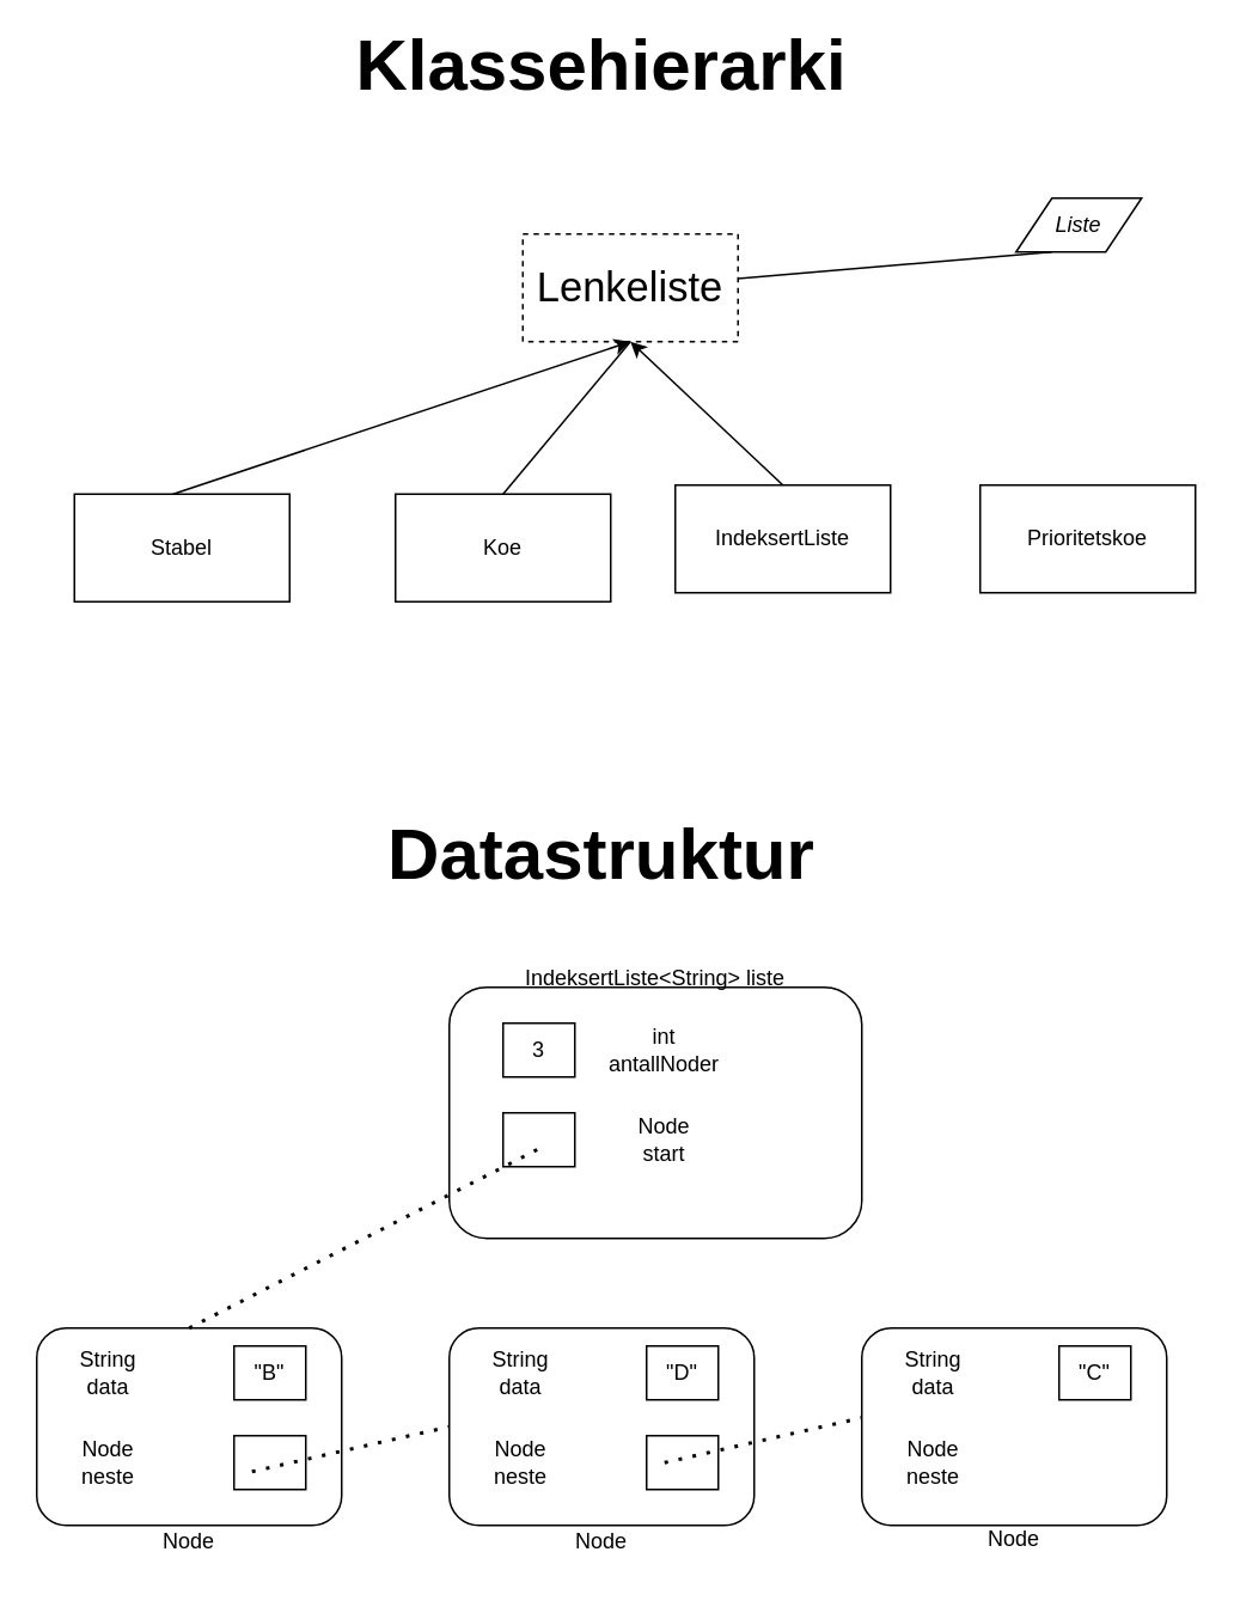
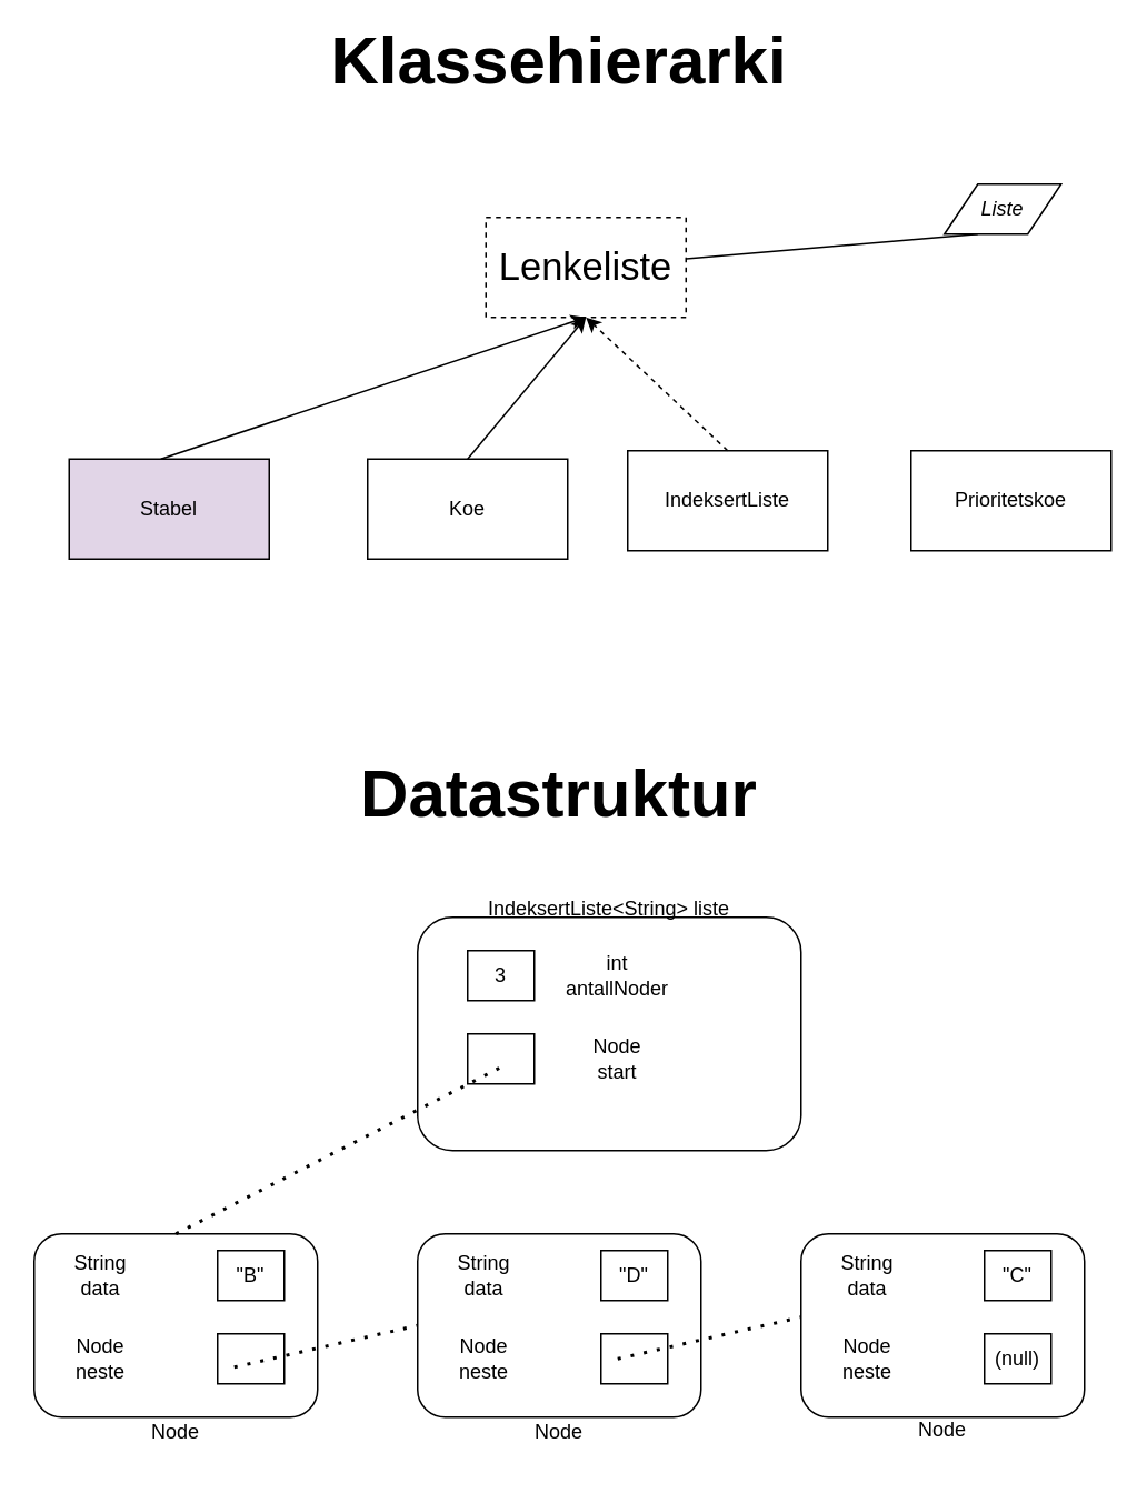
  <mxCell id="0" />
  <mxCell id="1" parent="0" />
  <mxCell id="2" value="" style="rounded=1;whiteSpace=wrap;html=1;" vertex="1" parent="1"><mxGeometry x="250" y="550" width="230" height="140" as="geometry" /></mxCell>
  <mxCell id="3" value="3" style="rounded=0;whiteSpace=wrap;html=1;" vertex="1" parent="1"><mxGeometry x="280" y="570" width="40" height="30" as="geometry" /></mxCell>
  <mxCell id="4" value="int antallNoder" style="text;html=1;strokeColor=none;fillColor=none;align=center;verticalAlign=middle;whiteSpace=wrap;rounded=0;" vertex="1" parent="1"><mxGeometry x="340" y="570" width="60" height="30" as="geometry" /></mxCell>
  <mxCell id="5" value="" style="rounded=0;whiteSpace=wrap;html=1;" vertex="1" parent="1"><mxGeometry x="280" y="620" width="40" height="30" as="geometry" /></mxCell>
  <mxCell id="6" value="&lt;div&gt;Node&lt;/div&gt;&lt;div&gt;start&lt;br&gt;&lt;/div&gt;" style="text;html=1;strokeColor=none;fillColor=none;align=center;verticalAlign=middle;whiteSpace=wrap;rounded=0;" vertex="1" parent="1"><mxGeometry x="340" y="620" width="60" height="30" as="geometry" /></mxCell>
  <mxCell id="7" value="IndeksertListe&amp;lt;String&amp;gt; liste" style="text;html=1;strokeColor=none;fillColor=none;align=center;verticalAlign=middle;whiteSpace=wrap;rounded=0;" vertex="1" parent="1"><mxGeometry x="282" y="530" width="166" height="30" as="geometry" /></mxCell>
  <mxCell id="8" value="" style="rounded=1;whiteSpace=wrap;html=1;" vertex="1" parent="1"><mxGeometry x="20" y="740" width="170" height="110" as="geometry" /></mxCell>
  <mxCell id="9" value="&quot;B&quot;" style="rounded=0;whiteSpace=wrap;html=1;" vertex="1" parent="1"><mxGeometry x="130" y="750" width="40" height="30" as="geometry" /></mxCell>
  <mxCell id="10" value="" style="rounded=0;whiteSpace=wrap;html=1;fillColor=none;" vertex="1" parent="1"><mxGeometry x="130" y="800" width="40" height="30" as="geometry" /></mxCell>
  <mxCell id="11" value="&lt;div&gt;String&lt;/div&gt;&lt;div&gt;data&lt;br&gt;&lt;/div&gt;" style="text;html=1;strokeColor=none;fillColor=none;align=center;verticalAlign=middle;whiteSpace=wrap;rounded=0;" vertex="1" parent="1"><mxGeometry x="30" y="750" width="60" height="30" as="geometry" /></mxCell>
  <mxCell id="12" value="&lt;div&gt;Node&lt;/div&gt;&lt;div&gt;neste&lt;br&gt;&lt;/div&gt;" style="text;html=1;strokeColor=none;fillColor=none;align=center;verticalAlign=middle;whiteSpace=wrap;rounded=0;" vertex="1" parent="1"><mxGeometry x="30" y="800" width="60" height="30" as="geometry" /></mxCell>
  <mxCell id="13" value="" style="rounded=1;whiteSpace=wrap;html=1;" vertex="1" parent="1"><mxGeometry x="250" y="740" width="170" height="110" as="geometry" /></mxCell>
  <mxCell id="14" value="&quot;D&quot;" style="rounded=0;whiteSpace=wrap;html=1;" vertex="1" parent="1"><mxGeometry x="360" y="750" width="40" height="30" as="geometry" /></mxCell>
  <mxCell id="15" value="" style="rounded=0;whiteSpace=wrap;html=1;" vertex="1" parent="1"><mxGeometry x="360" y="800" width="40" height="30" as="geometry" /></mxCell>
  <mxCell id="16" value="&lt;div&gt;String&lt;/div&gt;&lt;div&gt;data&lt;br&gt;&lt;/div&gt;" style="text;html=1;strokeColor=none;fillColor=none;align=center;verticalAlign=middle;whiteSpace=wrap;rounded=0;" vertex="1" parent="1"><mxGeometry x="260" y="750" width="60" height="30" as="geometry" /></mxCell>
  <mxCell id="17" value="&lt;div&gt;Node&lt;/div&gt;&lt;div&gt;neste&lt;br&gt;&lt;/div&gt;" style="text;html=1;strokeColor=none;fillColor=none;align=center;verticalAlign=middle;whiteSpace=wrap;rounded=0;" vertex="1" parent="1"><mxGeometry x="260" y="800" width="60" height="30" as="geometry" /></mxCell>
  <mxCell id="18" value="" style="rounded=1;whiteSpace=wrap;html=1;" vertex="1" parent="1"><mxGeometry x="480" y="740" width="170" height="110" as="geometry" /></mxCell>
  <mxCell id="19" value="&quot;C&quot;" style="rounded=0;whiteSpace=wrap;html=1;" vertex="1" parent="1"><mxGeometry x="590" y="750" width="40" height="30" as="geometry" /></mxCell>
+ <mxCell id="20" value="(null)" style="rounded=0;whiteSpace=wrap;html=1;" vertex="1" parent="1"><mxGeometry x="590" y="800" width="40" height="30" as="geometry" /></mxCell>
  <mxCell id="21" value="&lt;div&gt;String&lt;/div&gt;&lt;div&gt;data&lt;br&gt;&lt;/div&gt;" style="text;html=1;strokeColor=none;fillColor=none;align=center;verticalAlign=middle;whiteSpace=wrap;rounded=0;" vertex="1" parent="1"><mxGeometry x="490" y="750" width="60" height="30" as="geometry" /></mxCell>
  <mxCell id="22" value="&lt;div&gt;Node&lt;/div&gt;&lt;div&gt;neste&lt;br&gt;&lt;/div&gt;" style="text;html=1;strokeColor=none;fillColor=none;align=center;verticalAlign=middle;whiteSpace=wrap;rounded=0;" vertex="1" parent="1"><mxGeometry x="490" y="800" width="60" height="30" as="geometry" /></mxCell>
  <mxCell id="23" value="" style="endArrow=none;dashed=1;html=1;dashPattern=1 3;strokeWidth=2;rounded=0;exitX=0.5;exitY=0;exitDx=0;exitDy=0;" edge="1" parent="1" source="8"><mxGeometry width="50" height="50" relative="1" as="geometry"><mxPoint x="270" y="680" as="sourcePoint" /><mxPoint x="300" y="640" as="targetPoint" /></mxGeometry></mxCell>
  <mxCell id="24" value="" style="endArrow=none;dashed=1;html=1;dashPattern=1 3;strokeWidth=2;rounded=0;entryX=0;entryY=0.5;entryDx=0;entryDy=0;exitX=0.25;exitY=0.667;exitDx=0;exitDy=0;exitPerimeter=0;" edge="1" parent="1" source="10" target="13"><mxGeometry width="50" height="50" relative="1" as="geometry"><mxPoint x="150" y="850" as="sourcePoint" /><mxPoint x="200" y="800" as="targetPoint" /></mxGeometry></mxCell>
  <mxCell id="25" value="" style="endArrow=none;dashed=1;html=1;dashPattern=1 3;strokeWidth=2;rounded=0;entryX=0;entryY=0.5;entryDx=0;entryDy=0;exitX=0.25;exitY=0.667;exitDx=0;exitDy=0;exitPerimeter=0;" edge="1" parent="1"><mxGeometry width="50" height="50" relative="1" as="geometry"><mxPoint x="370" y="815.01" as="sourcePoint" /><mxPoint x="480" y="790" as="targetPoint" /></mxGeometry></mxCell>
  <mxCell id="26" value="&lt;div&gt;Node&lt;/div&gt;" style="text;html=1;strokeColor=none;fillColor=none;align=center;verticalAlign=middle;whiteSpace=wrap;rounded=0;" vertex="1" parent="1"><mxGeometry x="75" y="844" width="60" height="30" as="geometry" /></mxCell>
  <mxCell id="27" value="&lt;div&gt;Node&lt;/div&gt;" style="text;html=1;strokeColor=none;fillColor=none;align=center;verticalAlign=middle;whiteSpace=wrap;rounded=0;" vertex="1" parent="1"><mxGeometry x="305" y="844" width="60" height="30" as="geometry" /></mxCell>
  <mxCell id="28" value="&lt;div&gt;Node&lt;/div&gt;" style="text;html=1;strokeColor=none;fillColor=none;align=center;verticalAlign=middle;whiteSpace=wrap;rounded=0;" vertex="1" parent="1"><mxGeometry x="535" y="843" width="60" height="30" as="geometry" /></mxCell>
  <mxCell id="29" value="Datastruktur" style="text;html=1;strokeColor=none;fillColor=none;align=center;verticalAlign=middle;whiteSpace=wrap;rounded=0;dashed=1;fontSize=40;fontStyle=1" vertex="1" parent="1"><mxGeometry x="305" y="460" width="60" height="30" as="geometry" /></mxCell>
  <mxCell id="30" value="Lenkeliste" style="rounded=0;whiteSpace=wrap;html=1;fontSize=23;dashed=1;" vertex="1" parent="1"><mxGeometry x="291" y="130" width="120" height="60" as="geometry" /></mxCell>
- <mxCell id="31" value="Stabel" style="rounded=0;whiteSpace=wrap;html=1;fontSize=12;" vertex="1" parent="1"><mxGeometry x="41" y="275" width="120" height="60" as="geometry" /></mxCell>
+ <mxCell id="31" value="Stabel" style="rounded=0;whiteSpace=wrap;html=1;fontSize=12;fillColor=#e1d5e7;" vertex="1" parent="1"><mxGeometry x="41" y="275" width="120" height="60" as="geometry" /></mxCell>
  <mxCell id="32" value="Koe" style="rounded=0;whiteSpace=wrap;html=1;fontSize=12;" vertex="1" parent="1"><mxGeometry x="220" y="275" width="120" height="60" as="geometry" /></mxCell>
  <mxCell id="33" value="Prioritetskoe" style="rounded=0;whiteSpace=wrap;html=1;fontSize=12;" vertex="1" parent="1"><mxGeometry x="546" y="270" width="120" height="60" as="geometry" /></mxCell>
  <mxCell id="34" value="IndeksertListe" style="rounded=0;whiteSpace=wrap;html=1;fontSize=12;" vertex="1" parent="1"><mxGeometry x="376" y="270" width="120" height="60" as="geometry" /></mxCell>
  <mxCell id="35" value="" style="endArrow=classic;html=1;rounded=0;fontSize=12;entryX=0.5;entryY=1;entryDx=0;entryDy=0;exitX=0.5;exitY=0;exitDx=0;exitDy=0;" edge="1" parent="1" target="30"><mxGeometry width="50" height="50" relative="1" as="geometry"><mxPoint x="96" y="275" as="sourcePoint" /><mxPoint x="236" y="225" as="targetPoint" /></mxGeometry></mxCell>
- <mxCell id="36" value="" style="endArrow=none;html=1;rounded=0;fontSize=12;exitX=0.5;exitY=0;exitDx=0;exitDy=0;entryX=0.5;entryY=1;entryDx=0;entryDy=0;" edge="1" parent="1" source="32" target="30"><mxGeometry width="50" height="50" relative="1" as="geometry"><mxPoint x="356" y="200" as="sourcePoint" /><mxPoint x="406" y="150" as="targetPoint" /></mxGeometry></mxCell>
- <mxCell id="37" value="" style="endArrow=classic;html=1;rounded=0;fontSize=12;exitX=0.5;exitY=0;exitDx=0;exitDy=0;entryX=0.5;entryY=1;entryDx=0;entryDy=0;" edge="1" parent="1" source="34" target="30"><mxGeometry width="50" height="50" relative="1" as="geometry"><mxPoint x="266" y="400" as="sourcePoint" /><mxPoint x="346" y="250" as="targetPoint" /></mxGeometry></mxCell>
+ <mxCell id="36" value="" style="endArrow=classic;html=1;rounded=0;fontSize=12;exitX=0.5;exitY=0;exitDx=0;exitDy=0;entryX=0.5;entryY=1;entryDx=0;entryDy=0;" edge="1" parent="1" source="32" target="30"><mxGeometry width="50" height="50" relative="1" as="geometry"><mxPoint x="356" y="200" as="sourcePoint" /><mxPoint x="406" y="150" as="targetPoint" /></mxGeometry></mxCell>
+ <mxCell id="37" value="" style="endArrow=classic;html=1;rounded=0;fontSize=12;exitX=0.5;exitY=0;exitDx=0;exitDy=0;entryX=0.5;entryY=1;entryDx=0;entryDy=0;dashed=1;" edge="1" parent="1" source="34" target="30"><mxGeometry width="50" height="50" relative="1" as="geometry"><mxPoint x="266" y="400" as="sourcePoint" /><mxPoint x="346" y="250" as="targetPoint" /></mxGeometry></mxCell>
  <mxCell id="38" value="&lt;i&gt;Liste&lt;/i&gt;" style="shape=parallelogram;perimeter=parallelogramPerimeter;whiteSpace=wrap;html=1;fixedSize=1;fontSize=12;" vertex="1" parent="1"><mxGeometry x="566" y="110" width="70" height="30" as="geometry" /></mxCell>
  <mxCell id="39" value="" style="endArrow=none;html=1;rounded=0;" edge="1" parent="1" source="30"><mxGeometry width="50" height="50" relative="1" as="geometry"><mxPoint x="536" y="190" as="sourcePoint" /><mxPoint x="586" y="140" as="targetPoint" /></mxGeometry></mxCell>
  <mxCell id="40" value="Klassehierarki" style="text;html=1;strokeColor=none;fillColor=none;align=center;verticalAlign=middle;whiteSpace=wrap;rounded=0;dashed=1;fontSize=40;fontStyle=1" vertex="1" parent="1"><mxGeometry x="305" y="20" width="60" height="30" as="geometry" /></mxCell>
